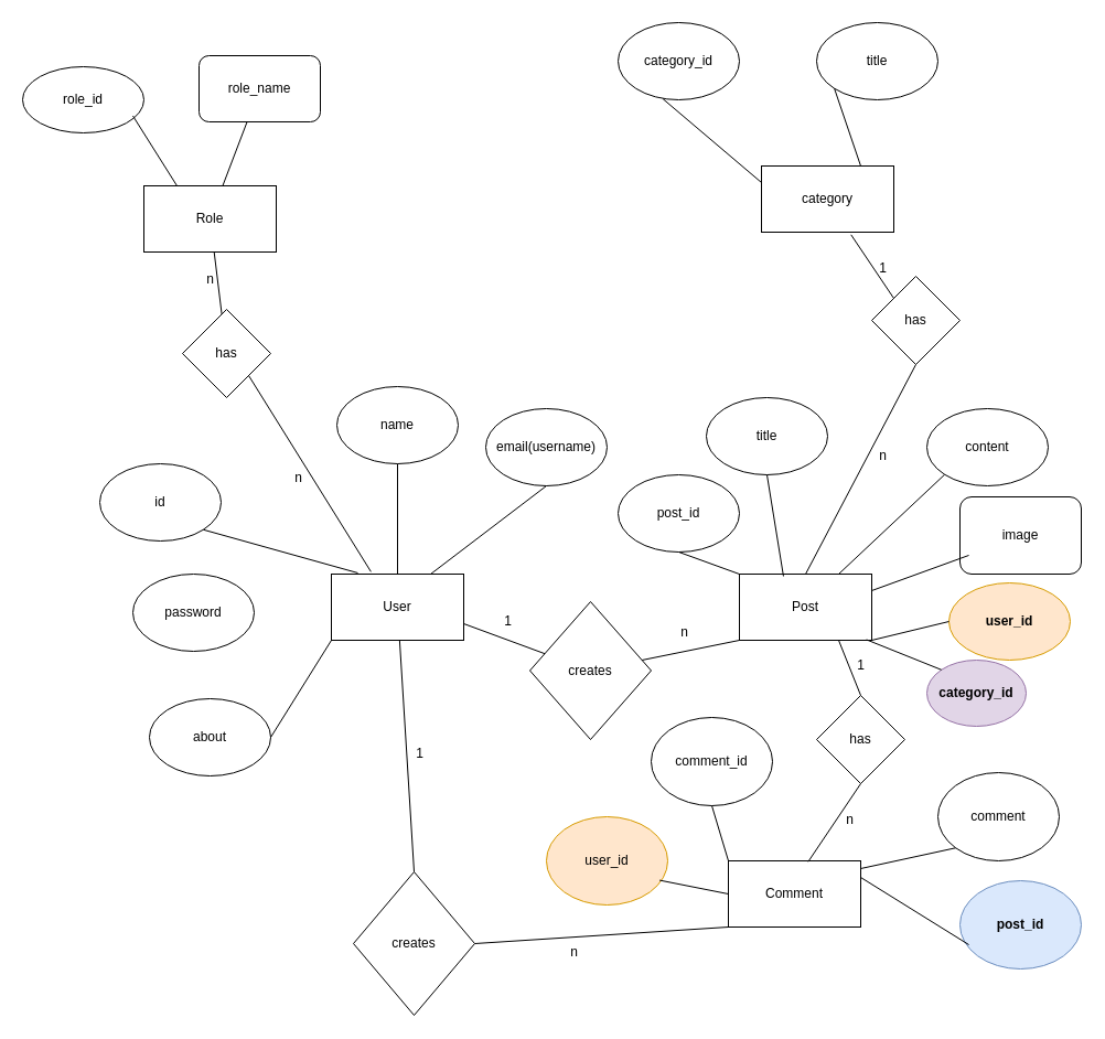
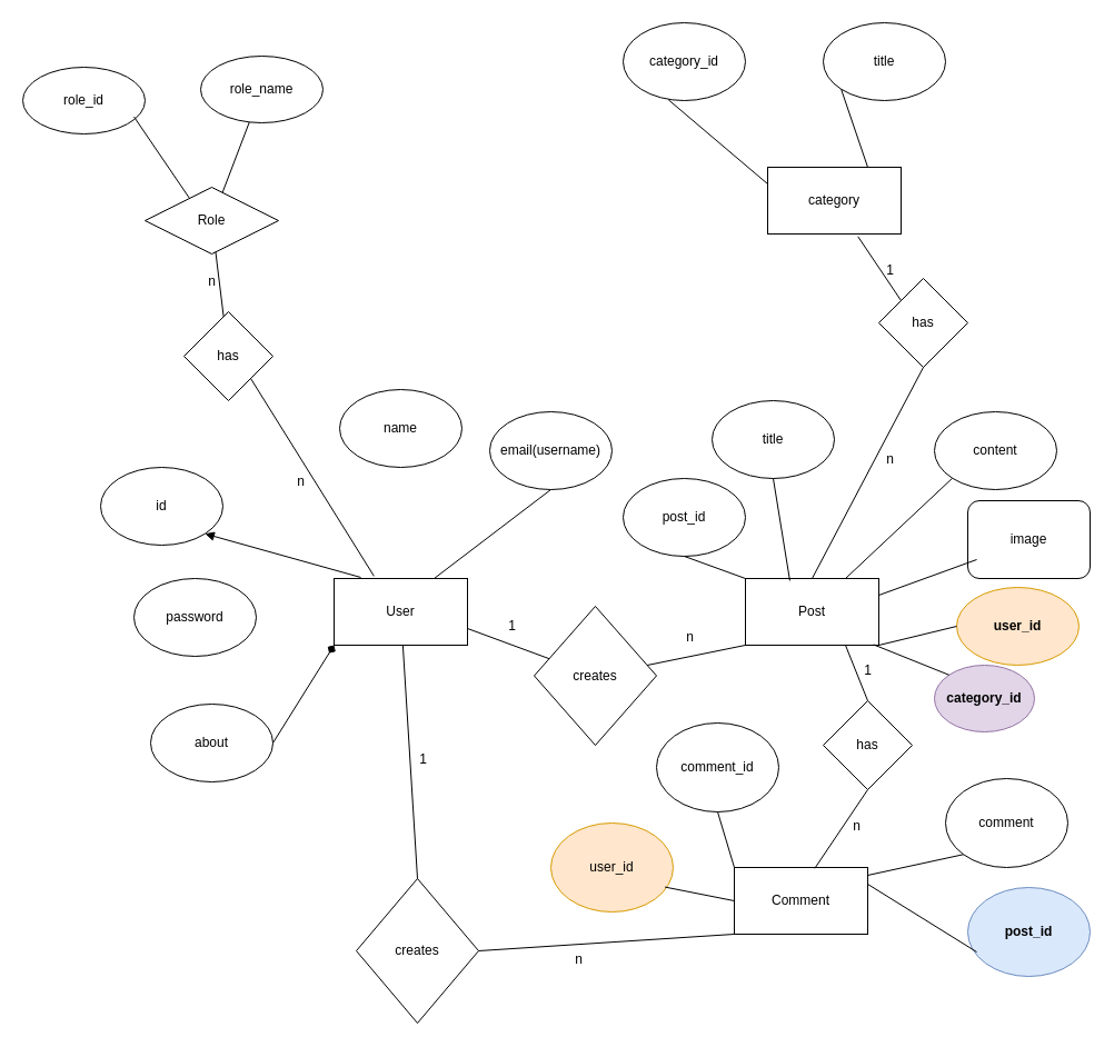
  <mxCell id="0" />
  <mxCell id="1" parent="0" />
  <mxCell id="2" value="User" style="rounded=0;whiteSpace=wrap;html=1;" vertex="1" parent="1"><mxGeometry x="300" y="520" width="120" height="60" as="geometry" /></mxCell>
  <mxCell id="3" value="id" style="ellipse;whiteSpace=wrap;html=1;" vertex="1" parent="1"><mxGeometry x="90" y="420" width="110" height="70" as="geometry" /></mxCell>
- <mxCell id="4" value="" style="endArrow=none;html=1;rounded=0;entryX=1;entryY=1;entryDx=0;entryDy=0;exitX=0.2;exitY=-0.017;exitDx=0;exitDy=0;exitPerimeter=0;" edge="1" parent="1" source="2" target="3"><mxGeometry width="50" height="50" relative="1" as="geometry"><mxPoint x="540" y="610" as="sourcePoint" /><mxPoint x="590" y="560" as="targetPoint" /></mxGeometry></mxCell>
+ <mxCell id="4" value="" style="endArrow=block;html=1;rounded=0;entryX=1;entryY=1;entryDx=0;entryDy=0;exitX=0.2;exitY=-0.017;exitDx=0;exitDy=0;exitPerimeter=0;" edge="1" parent="1" source="2" target="3"><mxGeometry width="50" height="50" relative="1" as="geometry"><mxPoint x="540" y="610" as="sourcePoint" /><mxPoint x="590" y="560" as="targetPoint" /></mxGeometry></mxCell>
  <mxCell id="5" value="name" style="ellipse;whiteSpace=wrap;html=1;" vertex="1" parent="1"><mxGeometry x="305" y="350" width="110" height="70" as="geometry" /></mxCell>
- <mxCell id="6" value="" style="endArrow=none;html=1;rounded=0;entryX=0.5;entryY=1;entryDx=0;entryDy=0;exitX=0.5;exitY=0;exitDx=0;exitDy=0;" edge="1" parent="1" source="2" target="5"><mxGeometry width="50" height="50" relative="1" as="geometry"><mxPoint x="540" y="610" as="sourcePoint" /><mxPoint x="590" y="560" as="targetPoint" /></mxGeometry></mxCell>
  <mxCell id="7" value="email(username)" style="ellipse;whiteSpace=wrap;html=1;" vertex="1" parent="1"><mxGeometry x="440" y="370" width="110" height="70" as="geometry" /></mxCell>
  <mxCell id="8" value="" style="endArrow=none;html=1;rounded=0;entryX=0.5;entryY=1;entryDx=0;entryDy=0;exitX=0.75;exitY=0;exitDx=0;exitDy=0;" edge="1" parent="1" source="2" target="7"><mxGeometry width="50" height="50" relative="1" as="geometry"><mxPoint x="540" y="610" as="sourcePoint" /><mxPoint x="590" y="560" as="targetPoint" /></mxGeometry></mxCell>
  <mxCell id="9" value="password" style="ellipse;whiteSpace=wrap;html=1;" vertex="1" parent="1"><mxGeometry x="120" y="520" width="110" height="70" as="geometry" /></mxCell>
  <mxCell id="10" value="about" style="ellipse;whiteSpace=wrap;html=1;" vertex="1" parent="1"><mxGeometry x="135" y="633" width="110" height="70" as="geometry" /></mxCell>
- <mxCell id="11" value="" style="endArrow=none;html=1;rounded=0;exitX=1;exitY=0.5;exitDx=0;exitDy=0;entryX=0;entryY=1;entryDx=0;entryDy=0;" edge="1" parent="1" source="10" target="2"><mxGeometry width="50" height="50" relative="1" as="geometry"><mxPoint x="540" y="610" as="sourcePoint" /><mxPoint x="590" y="560" as="targetPoint" /></mxGeometry></mxCell>
+ <mxCell id="11" value="" style="endArrow=diamond;html=1;rounded=0;exitX=1;exitY=0.5;exitDx=0;exitDy=0;entryX=0;entryY=1;entryDx=0;entryDy=0;" edge="1" parent="1" source="10" target="2"><mxGeometry width="50" height="50" relative="1" as="geometry"><mxPoint x="540" y="610" as="sourcePoint" /><mxPoint x="590" y="560" as="targetPoint" /></mxGeometry></mxCell>
  <mxCell id="12" value="Post" style="rounded=0;whiteSpace=wrap;html=1;" vertex="1" parent="1"><mxGeometry x="670" y="520" width="120" height="60" as="geometry" /></mxCell>
  <mxCell id="13" value="post_id" style="ellipse;whiteSpace=wrap;html=1;" vertex="1" parent="1"><mxGeometry x="560" y="430" width="110" height="70" as="geometry" /></mxCell>
  <mxCell id="14" value="" style="endArrow=none;html=1;rounded=0;entryX=0.5;entryY=1;entryDx=0;entryDy=0;exitX=0;exitY=0;exitDx=0;exitDy=0;" edge="1" parent="1" source="12" target="13"><mxGeometry width="50" height="50" relative="1" as="geometry"><mxPoint x="670" y="510" as="sourcePoint" /><mxPoint x="590" y="560" as="targetPoint" /></mxGeometry></mxCell>
  <mxCell id="15" value="title" style="ellipse;whiteSpace=wrap;html=1;" vertex="1" parent="1"><mxGeometry x="640" y="360" width="110" height="70" as="geometry" /></mxCell>
  <mxCell id="16" value="content" style="ellipse;whiteSpace=wrap;html=1;" vertex="1" parent="1"><mxGeometry x="840" y="370" width="110" height="70" as="geometry" /></mxCell>
  <mxCell id="17" value="image" style="whiteSpace=wrap;html=1;rounded=1;" vertex="1" parent="1"><mxGeometry x="870" y="450" width="110" height="70" as="geometry" /></mxCell>
  <mxCell id="18" value="&lt;b&gt;user_id&lt;/b&gt;" style="ellipse;whiteSpace=wrap;html=1;fillColor=#ffe6cc;strokeColor=#d79b00;" vertex="1" parent="1"><mxGeometry x="860" y="528" width="110" height="70" as="geometry" /></mxCell>
  <mxCell id="19" value="" style="endArrow=none;html=1;rounded=0;entryX=0.5;entryY=1;entryDx=0;entryDy=0;exitX=0.333;exitY=0.033;exitDx=0;exitDy=0;exitPerimeter=0;" edge="1" parent="1" source="12" target="15"><mxGeometry width="50" height="50" relative="1" as="geometry"><mxPoint x="720" y="510" as="sourcePoint" /><mxPoint x="590" y="560" as="targetPoint" /></mxGeometry></mxCell>
  <mxCell id="20" value="" style="endArrow=none;html=1;rounded=0;entryX=0;entryY=1;entryDx=0;entryDy=0;exitX=0.75;exitY=0;exitDx=0;exitDy=0;" edge="1" parent="1" source="12" target="16"><mxGeometry width="50" height="50" relative="1" as="geometry"><mxPoint x="540" y="610" as="sourcePoint" /><mxPoint x="590" y="560" as="targetPoint" /></mxGeometry></mxCell>
  <mxCell id="21" value="" style="endArrow=none;html=1;rounded=0;entryX=0.073;entryY=0.757;entryDx=0;entryDy=0;entryPerimeter=0;exitX=1;exitY=0.25;exitDx=0;exitDy=0;" edge="1" parent="1" source="12" target="17"><mxGeometry width="50" height="50" relative="1" as="geometry"><mxPoint x="540" y="610" as="sourcePoint" /><mxPoint x="590" y="560" as="targetPoint" /></mxGeometry></mxCell>
  <mxCell id="22" value="" style="endArrow=none;html=1;rounded=0;entryX=0;entryY=0.5;entryDx=0;entryDy=0;exitX=1;exitY=1;exitDx=0;exitDy=0;" edge="1" parent="1" source="12" target="18"><mxGeometry width="50" height="50" relative="1" as="geometry"><mxPoint x="540" y="610" as="sourcePoint" /><mxPoint x="590" y="560" as="targetPoint" /></mxGeometry></mxCell>
  <mxCell id="23" value="creates" style="rhombus;whiteSpace=wrap;html=1;" vertex="1" parent="1"><mxGeometry x="480" y="545" width="110" height="125" as="geometry" /></mxCell>
  <mxCell id="24" value="" style="endArrow=none;html=1;rounded=0;entryX=1;entryY=0.75;entryDx=0;entryDy=0;" edge="1" parent="1" source="23" target="2"><mxGeometry width="50" height="50" relative="1" as="geometry"><mxPoint x="490" y="608" as="sourcePoint" /><mxPoint x="590" y="560" as="targetPoint" /></mxGeometry></mxCell>
  <mxCell id="25" value="" style="endArrow=none;html=1;rounded=0;entryX=0;entryY=1;entryDx=0;entryDy=0;" edge="1" parent="1" source="23" target="12"><mxGeometry width="50" height="50" relative="1" as="geometry"><mxPoint x="540" y="610" as="sourcePoint" /><mxPoint x="590" y="560" as="targetPoint" /></mxGeometry></mxCell>
  <mxCell id="26" value="1" style="text;html=1;align=center;verticalAlign=middle;resizable=0;points=[];autosize=1;strokeColor=none;fillColor=none;" vertex="1" parent="1"><mxGeometry x="445" y="548" width="30" height="30" as="geometry" /></mxCell>
  <mxCell id="27" value="n" style="text;html=1;align=center;verticalAlign=middle;resizable=0;points=[];autosize=1;strokeColor=none;fillColor=none;" vertex="1" parent="1"><mxGeometry x="605" y="558" width="30" height="30" as="geometry" /></mxCell>
  <mxCell id="28" value="Comment" style="rounded=0;whiteSpace=wrap;html=1;" vertex="1" parent="1"><mxGeometry x="660" y="780" width="120" height="60" as="geometry" /></mxCell>
  <mxCell id="29" value="comment_id" style="ellipse;whiteSpace=wrap;html=1;" vertex="1" parent="1"><mxGeometry x="590" y="650" width="110" height="80" as="geometry" /></mxCell>
  <mxCell id="30" value="comment" style="ellipse;whiteSpace=wrap;html=1;" vertex="1" parent="1"><mxGeometry x="850" y="700" width="110" height="80" as="geometry" /></mxCell>
  <mxCell id="31" value="&lt;b&gt;post_id&lt;/b&gt;" style="ellipse;whiteSpace=wrap;html=1;fillColor=#dae8fc;strokeColor=#6c8ebf;" vertex="1" parent="1"><mxGeometry x="870" y="798" width="110" height="80" as="geometry" /></mxCell>
  <mxCell id="32" value="user_id" style="ellipse;whiteSpace=wrap;html=1;fillColor=#ffe6cc;strokeColor=#d79b00;" vertex="1" parent="1"><mxGeometry x="495" y="740" width="110" height="80" as="geometry" /></mxCell>
  <mxCell id="33" value="" style="endArrow=none;html=1;rounded=0;entryX=0;entryY=0.5;entryDx=0;entryDy=0;exitX=0.933;exitY=0.72;exitDx=0;exitDy=0;exitPerimeter=0;" edge="1" parent="1" source="32" target="28"><mxGeometry width="50" height="50" relative="1" as="geometry"><mxPoint x="500" y="730" as="sourcePoint" /><mxPoint x="550" y="680" as="targetPoint" /></mxGeometry></mxCell>
  <mxCell id="34" value="" style="endArrow=none;html=1;rounded=0;entryX=0.5;entryY=1;entryDx=0;entryDy=0;exitX=0;exitY=0;exitDx=0;exitDy=0;" edge="1" parent="1" source="28" target="29"><mxGeometry width="50" height="50" relative="1" as="geometry"><mxPoint x="500" y="730" as="sourcePoint" /><mxPoint x="550" y="680" as="targetPoint" /></mxGeometry></mxCell>
  <mxCell id="35" value="" style="endArrow=none;html=1;rounded=0;entryX=0;entryY=1;entryDx=0;entryDy=0;exitX=0.997;exitY=0.118;exitDx=0;exitDy=0;exitPerimeter=0;" edge="1" parent="1" source="28" target="30"><mxGeometry width="50" height="50" relative="1" as="geometry"><mxPoint x="500" y="730" as="sourcePoint" /><mxPoint x="550" y="680" as="targetPoint" /></mxGeometry></mxCell>
  <mxCell id="36" value="" style="endArrow=none;html=1;rounded=0;entryX=0.073;entryY=0.725;entryDx=0;entryDy=0;entryPerimeter=0;exitX=1;exitY=0.25;exitDx=0;exitDy=0;" edge="1" parent="1" source="28" target="31"><mxGeometry width="50" height="50" relative="1" as="geometry"><mxPoint x="500" y="730" as="sourcePoint" /><mxPoint x="550" y="680" as="targetPoint" /></mxGeometry></mxCell>
  <mxCell id="37" value="creates" style="rhombus;whiteSpace=wrap;html=1;" vertex="1" parent="1"><mxGeometry x="320" y="790" width="110" height="130" as="geometry" /></mxCell>
  <mxCell id="38" value="" style="endArrow=none;html=1;rounded=0;exitX=0.5;exitY=0;exitDx=0;exitDy=0;" edge="1" parent="1" source="37" target="2"><mxGeometry width="50" height="50" relative="1" as="geometry"><mxPoint x="550" y="750" as="sourcePoint" /><mxPoint x="600" y="700" as="targetPoint" /></mxGeometry></mxCell>
  <mxCell id="39" value="" style="endArrow=none;html=1;rounded=0;entryX=0;entryY=1;entryDx=0;entryDy=0;exitX=1;exitY=0.5;exitDx=0;exitDy=0;" edge="1" parent="1" source="37" target="28"><mxGeometry width="50" height="50" relative="1" as="geometry"><mxPoint x="550" y="750" as="sourcePoint" /><mxPoint x="600" y="700" as="targetPoint" /></mxGeometry></mxCell>
  <mxCell id="40" value="1" style="text;html=1;align=center;verticalAlign=middle;resizable=0;points=[];autosize=1;strokeColor=none;fillColor=none;" vertex="1" parent="1"><mxGeometry x="365" y="668" width="30" height="30" as="geometry" /></mxCell>
  <mxCell id="41" value="n" style="text;html=1;align=center;verticalAlign=middle;resizable=0;points=[];autosize=1;strokeColor=none;fillColor=none;" vertex="1" parent="1"><mxGeometry x="505" y="848" width="30" height="30" as="geometry" /></mxCell>
  <mxCell id="42" value="has" style="rhombus;whiteSpace=wrap;html=1;" vertex="1" parent="1"><mxGeometry x="740" y="630" width="80" height="80" as="geometry" /></mxCell>
  <mxCell id="43" value="" style="endArrow=none;html=1;rounded=0;entryX=0.5;entryY=1;entryDx=0;entryDy=0;exitX=0.603;exitY=0.013;exitDx=0;exitDy=0;exitPerimeter=0;" edge="1" parent="1" source="28" target="42"><mxGeometry width="50" height="50" relative="1" as="geometry"><mxPoint x="550" y="750" as="sourcePoint" /><mxPoint x="600" y="700" as="targetPoint" /></mxGeometry></mxCell>
  <mxCell id="44" value="" style="endArrow=none;html=1;rounded=0;entryX=0.75;entryY=1;entryDx=0;entryDy=0;exitX=0.5;exitY=0;exitDx=0;exitDy=0;" edge="1" parent="1" source="42" target="12"><mxGeometry width="50" height="50" relative="1" as="geometry"><mxPoint x="550" y="750" as="sourcePoint" /><mxPoint x="600" y="700" as="targetPoint" /></mxGeometry></mxCell>
  <mxCell id="45" value="1" style="text;html=1;align=center;verticalAlign=middle;resizable=0;points=[];autosize=1;strokeColor=none;fillColor=none;" vertex="1" parent="1"><mxGeometry x="765" y="588" width="30" height="30" as="geometry" /></mxCell>
  <mxCell id="46" value="n" style="text;html=1;align=center;verticalAlign=middle;resizable=0;points=[];autosize=1;strokeColor=none;fillColor=none;" vertex="1" parent="1"><mxGeometry x="755" y="728" width="30" height="30" as="geometry" /></mxCell>
  <mxCell id="47" value="category" style="whiteSpace=wrap;html=1;" vertex="1" parent="1"><mxGeometry x="690" y="150" width="120" height="60" as="geometry" /></mxCell>
  <mxCell id="48" value="category_id" style="ellipse;whiteSpace=wrap;html=1;" vertex="1" parent="1"><mxGeometry x="560" y="20" width="110" height="70" as="geometry" /></mxCell>
  <mxCell id="49" value="title" style="ellipse;whiteSpace=wrap;html=1;" vertex="1" parent="1"><mxGeometry x="740" y="20" width="110" height="70" as="geometry" /></mxCell>
  <mxCell id="50" value="" style="endArrow=none;html=1;rounded=0;entryX=0.37;entryY=0.989;entryDx=0;entryDy=0;entryPerimeter=0;exitX=0;exitY=0.25;exitDx=0;exitDy=0;" edge="1" parent="1" source="47" target="48"><mxGeometry width="50" height="50" relative="1" as="geometry"><mxPoint x="540" y="180" as="sourcePoint" /><mxPoint x="590" y="130" as="targetPoint" /></mxGeometry></mxCell>
  <mxCell id="51" value="" style="endArrow=none;html=1;rounded=0;entryX=0;entryY=1;entryDx=0;entryDy=0;exitX=0.75;exitY=0;exitDx=0;exitDy=0;" edge="1" parent="1" source="47" target="49"><mxGeometry width="50" height="50" relative="1" as="geometry"><mxPoint x="540" y="180" as="sourcePoint" /><mxPoint x="590" y="130" as="targetPoint" /></mxGeometry></mxCell>
  <mxCell id="52" value="has" style="rhombus;whiteSpace=wrap;html=1;" vertex="1" parent="1"><mxGeometry x="790" y="250" width="80" height="80" as="geometry" /></mxCell>
  <mxCell id="53" value="" style="endArrow=none;html=1;rounded=0;entryX=0.677;entryY=1.039;entryDx=0;entryDy=0;entryPerimeter=0;exitX=0;exitY=0;exitDx=0;exitDy=0;" edge="1" parent="1" source="52" target="47"><mxGeometry width="50" height="50" relative="1" as="geometry"><mxPoint x="540" y="350" as="sourcePoint" /><mxPoint x="590" y="300" as="targetPoint" /></mxGeometry></mxCell>
  <mxCell id="54" value="" style="endArrow=none;html=1;rounded=0;entryX=0.5;entryY=1;entryDx=0;entryDy=0;exitX=0.5;exitY=0;exitDx=0;exitDy=0;" edge="1" parent="1" source="12" target="52"><mxGeometry width="50" height="50" relative="1" as="geometry"><mxPoint x="540" y="350" as="sourcePoint" /><mxPoint x="590" y="300" as="targetPoint" /></mxGeometry></mxCell>
  <mxCell id="55" value="1" style="text;html=1;align=center;verticalAlign=middle;resizable=0;points=[];autosize=1;strokeColor=none;fillColor=none;" vertex="1" parent="1"><mxGeometry x="785" y="228" width="30" height="30" as="geometry" /></mxCell>
  <mxCell id="56" value="n" style="text;html=1;align=center;verticalAlign=middle;resizable=0;points=[];autosize=1;strokeColor=none;fillColor=none;" vertex="1" parent="1"><mxGeometry x="785" y="398" width="30" height="30" as="geometry" /></mxCell>
  <mxCell id="57" value="&lt;b&gt;category_id&lt;/b&gt;" style="ellipse;whiteSpace=wrap;html=1;fillColor=#e1d5e7;strokeColor=#9673a6;" vertex="1" parent="1"><mxGeometry x="840" y="598" width="90" height="60" as="geometry" /></mxCell>
  <mxCell id="58" value="" style="endArrow=none;html=1;rounded=0;exitX=0;exitY=0;exitDx=0;exitDy=0;entryX=0.96;entryY=0.991;entryDx=0;entryDy=0;entryPerimeter=0;" edge="1" parent="1" source="57" target="12"><mxGeometry width="50" height="50" relative="1" as="geometry"><mxPoint x="660" y="570" as="sourcePoint" /><mxPoint x="710" y="520" as="targetPoint" /></mxGeometry></mxCell>
- <mxCell id="59" value="Role" style="rounded=0;whiteSpace=wrap;html=1;" vertex="1" parent="1"><mxGeometry x="130" y="168" width="120" height="60" as="geometry" /></mxCell>
+ <mxCell id="59" value="Role" style="rhombus;whiteSpace=wrap;html=1;" vertex="1" parent="1"><mxGeometry x="130" y="168" width="120" height="60" as="geometry" /></mxCell>
  <mxCell id="60" value="role_id" style="ellipse;whiteSpace=wrap;html=1;" vertex="1" parent="1"><mxGeometry x="20" y="60" width="110" height="60" as="geometry" /></mxCell>
- <mxCell id="61" value="role_name" style="whiteSpace=wrap;html=1;rounded=1;" vertex="1" parent="1"><mxGeometry x="180" y="50" width="110" height="60" as="geometry" /></mxCell>
+ <mxCell id="61" value="role_name" style="ellipse;whiteSpace=wrap;html=1;" vertex="1" parent="1"><mxGeometry x="180" y="50" width="110" height="60" as="geometry" /></mxCell>
  <mxCell id="62" value="" style="endArrow=none;html=1;rounded=0;" edge="1" parent="1" source="59" target="61"><mxGeometry width="50" height="50" relative="1" as="geometry"><mxPoint x="300" y="220" as="sourcePoint" /><mxPoint x="350" y="170" as="targetPoint" /></mxGeometry></mxCell>
  <mxCell id="63" value="" style="endArrow=none;html=1;rounded=0;entryX=0.909;entryY=0.742;entryDx=0;entryDy=0;entryPerimeter=0;exitX=0.25;exitY=0;exitDx=0;exitDy=0;" edge="1" parent="1" source="59" target="60"><mxGeometry width="50" height="50" relative="1" as="geometry"><mxPoint x="300" y="220" as="sourcePoint" /><mxPoint x="350" y="170" as="targetPoint" /></mxGeometry></mxCell>
  <mxCell id="64" value="has" style="rhombus;whiteSpace=wrap;html=1;" vertex="1" parent="1"><mxGeometry x="165" y="280" width="80" height="80" as="geometry" /></mxCell>
  <mxCell id="65" value="" style="endArrow=none;html=1;rounded=0;" edge="1" parent="1" source="64" target="59"><mxGeometry width="50" height="50" relative="1" as="geometry"><mxPoint x="300" y="360" as="sourcePoint" /><mxPoint x="350" as="targetPoint" y="310" /></mxGeometry></mxCell>
  <mxCell id="66" value="" style="endArrow=none;html=1;rounded=0;exitX=0.299;exitY=-0.036;exitDx=0;exitDy=0;exitPerimeter=0;entryX=1;entryY=1;entryDx=0;entryDy=0;" edge="1" parent="1" source="2" target="64"><mxGeometry width="50" height="50" relative="1" as="geometry"><mxPoint x="300" y="360" as="sourcePoint" /><mxPoint x="350" as="targetPoint" y="310" /></mxGeometry></mxCell>
  <mxCell id="67" value="n" style="text;html=1;align=center;verticalAlign=middle;resizable=0;points=[];autosize=1;strokeColor=none;fillColor=none;" vertex="1" parent="1"><mxGeometry x="175" y="238" width="30" height="30" as="geometry" /></mxCell>
  <mxCell id="68" value="n" style="text;html=1;align=center;verticalAlign=middle;resizable=0;points=[];autosize=1;strokeColor=none;fillColor=none;" vertex="1" parent="1"><mxGeometry x="255" y="418" width="30" height="30" as="geometry" /></mxCell>
